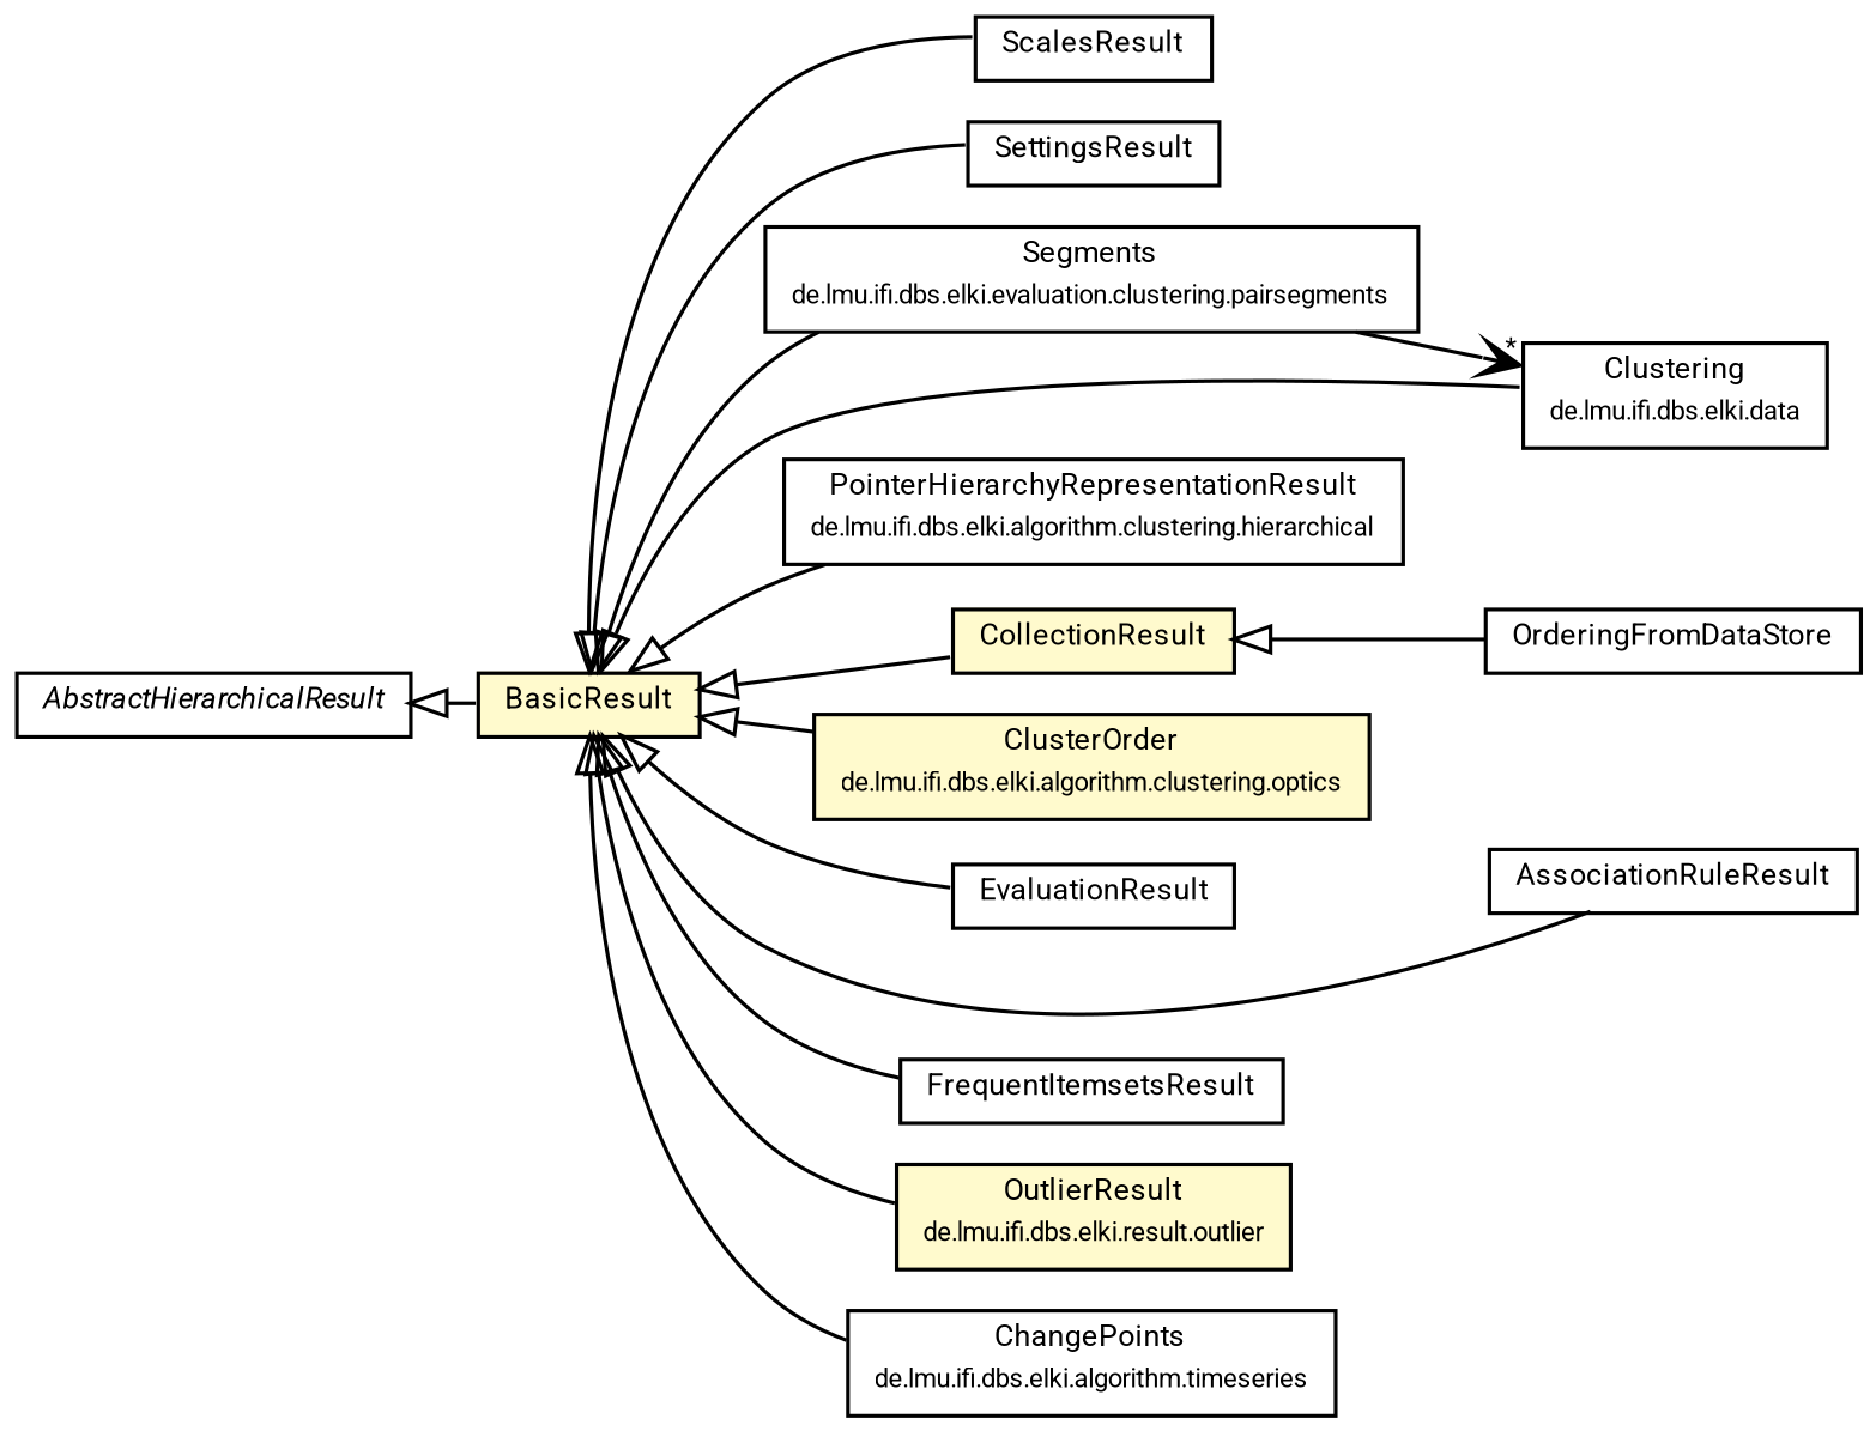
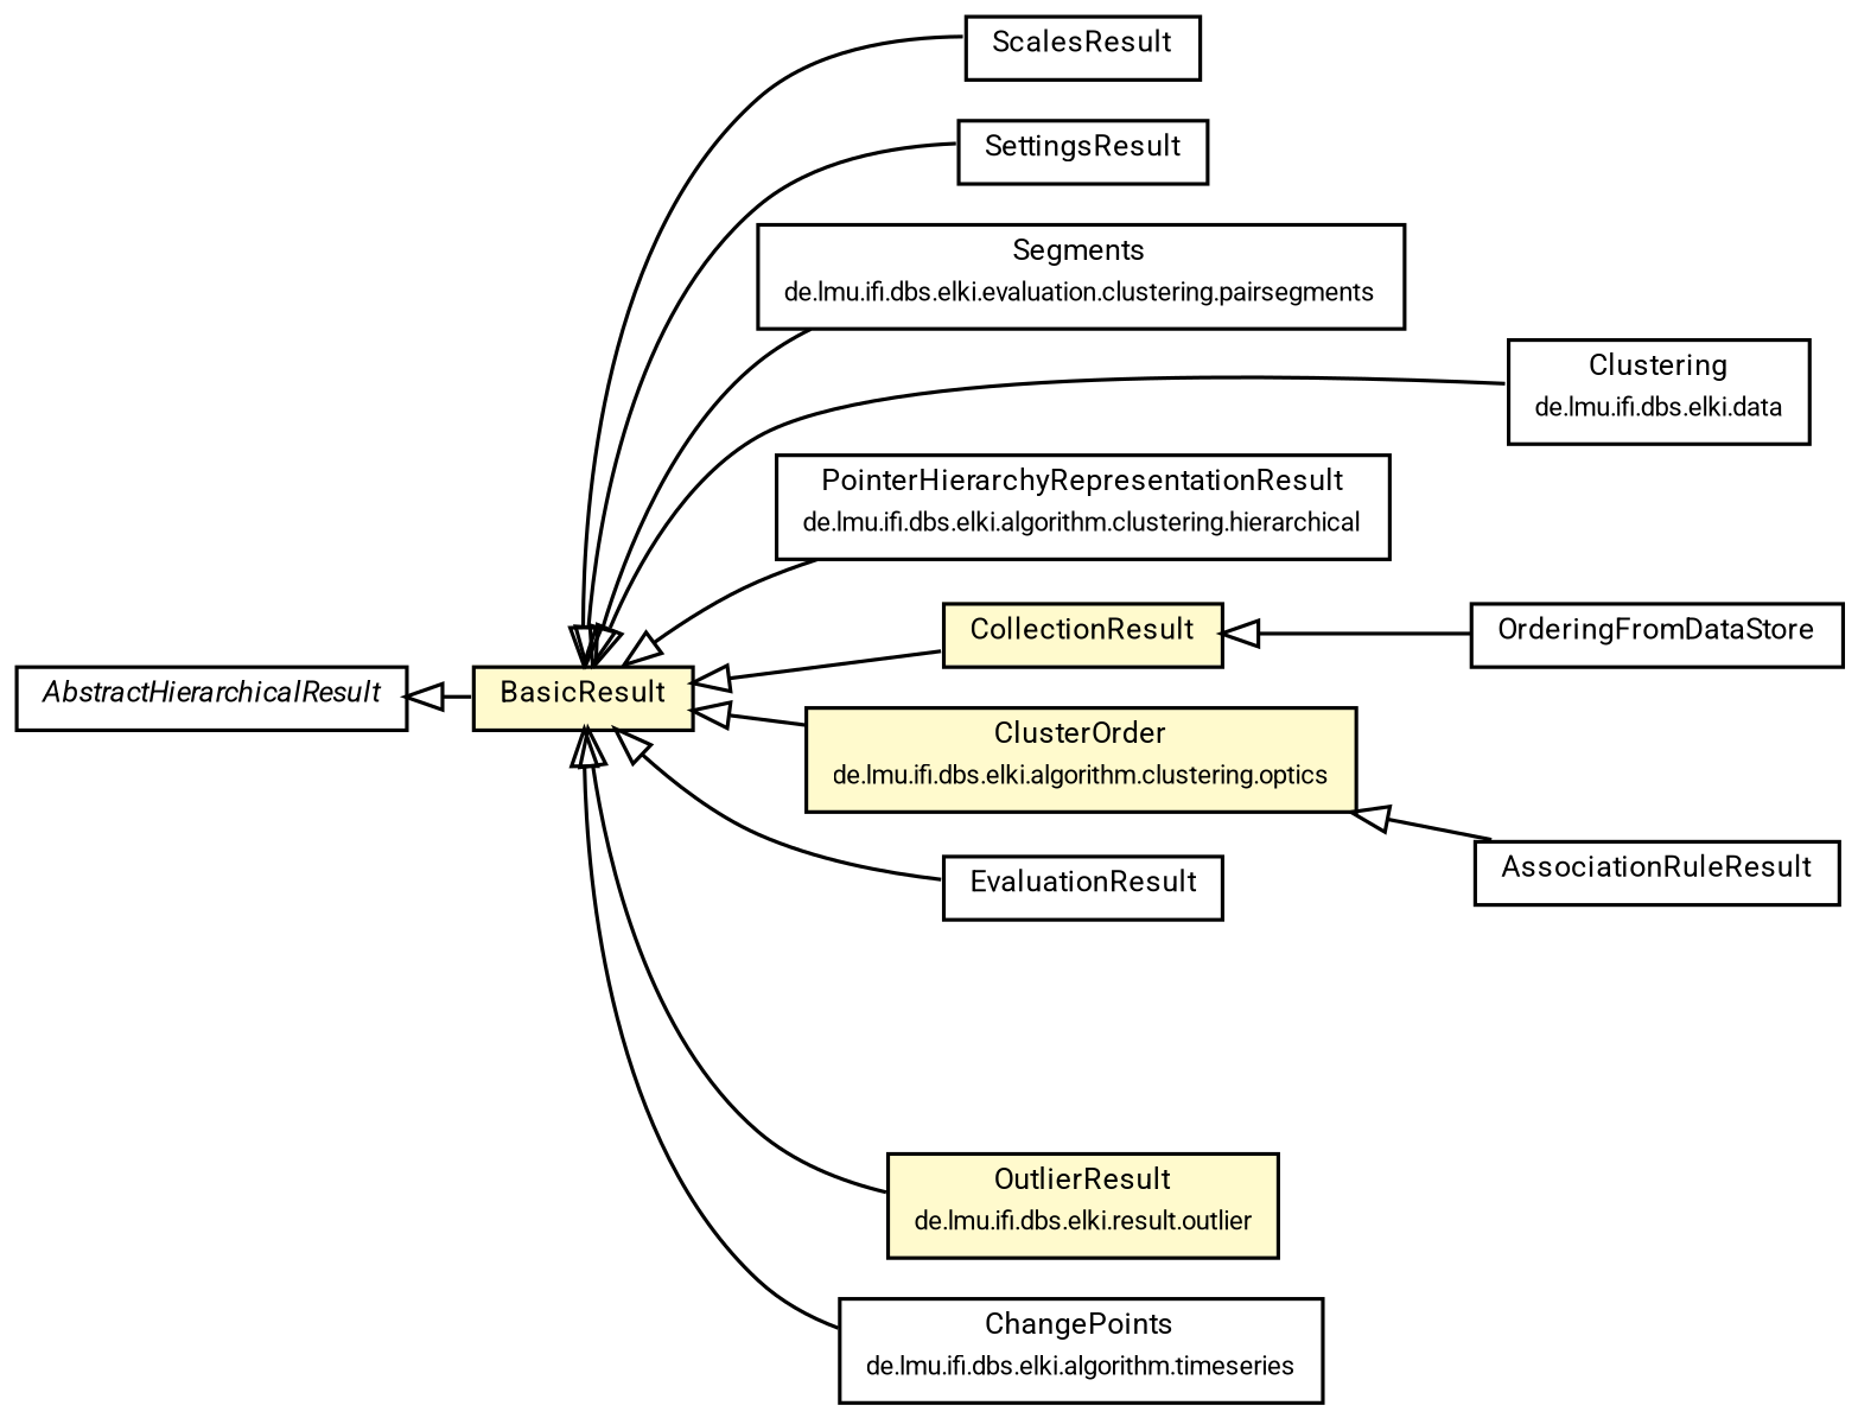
  digraph {
    fontname="Playfair Display"
    nodesep=0.15
    rankdir=LR
    ranksep=0.25
    node [fontcolor=black fontname="Playfair Display" fontsize=8 margin=0 shape=plaintext]
    edge [color=black fontname="Playfair Display" fontsize=7 labelfontname=Roboto labelfontsize=7 weight=10 arrowtail=empty dir=back]
    n1 [height=0 label=<<table title="de.lmu.ifi.dbs.elki.result.ScalesResult" border="0" cellborder="1" cellspacing="0" cellpadding="2" href="ScalesResult.html" target="_parent"> 		<tr><td><table border="0" cellspacing="0" cellpadding="1"> 		<tr><td align="center" balign="center"> <font face="Roboto">ScalesResult</font> </td></tr> 		</table></td></tr> 		</table>> width=0]
    n2 [height=0 label=<<table title="de.lmu.ifi.dbs.elki.result.SettingsResult" border="0" cellborder="1" cellspacing="0" cellpadding="2" href="SettingsResult.html" target="_parent"> 		<tr><td><table border="0" cellspacing="0" cellpadding="1"> 		<tr><td align="center" balign="center"> <font face="Roboto">SettingsResult</font> </td></tr> 		</table></td></tr> 		</table>> width=0]
    n3 [height=0 label=<<table title="de.lmu.ifi.dbs.elki.evaluation.clustering.pairsegments.Segments" border="0" cellborder="1" cellspacing="0" cellpadding="2" href="../evaluation/clustering/pairsegments/Segments.html" target="_parent"> 		<tr><td><table border="0" cellspacing="0" cellpadding="1"> 		<tr><td align="center" balign="center"> <font face="Roboto">Segments</font> </td></tr> 		<tr><td align="center" balign="center"> <font face="Roboto" point-size="7.0">de.lmu.ifi.dbs.elki.evaluation.clustering.pairsegments</font> </td></tr> 		</table></td></tr> 		</table>> width=0]
    n4 [height=0 label=<<table title="de.lmu.ifi.dbs.elki.data.Clustering" border="0" cellborder="1" cellspacing="0" cellpadding="2" href="../data/Clustering.html" target="_parent"> 		<tr><td><table border="0" cellspacing="0" cellpadding="1"> 		<tr><td align="center" balign="center"> <font face="Roboto">Clustering</font> </td></tr> 		<tr><td align="center" balign="center"> <font face="Roboto" point-size="7.0">de.lmu.ifi.dbs.elki.data</font> </td></tr> 		</table></td></tr> 		</table>> width=0]
    n5 [height=0 label=<<table title="de.lmu.ifi.dbs.elki.algorithm.clustering.hierarchical.PointerHierarchyRepresentationResult" border="0" cellborder="1" cellspacing="0" cellpadding="2" href="../algorithm/clustering/hierarchical/PointerHierarchyRepresentationResult.html" target="_parent"> 		<tr><td><table border="0" cellspacing="0" cellpadding="1"> 		<tr><td align="center" balign="center"> <font face="Roboto">PointerHierarchyRepresentationResult</font> </td></tr> 		<tr><td align="center" balign="center"> <font face="Roboto" point-size="7.0">de.lmu.ifi.dbs.elki.algorithm.clustering.hierarchical</font> </td></tr> 		</table></td></tr> 		</table>> width=0]
    n6 [height=0 label=<<table title="de.lmu.ifi.dbs.elki.algorithm.clustering.optics.ClusterOrder" border="0" cellborder="1" cellspacing="0" cellpadding="2" bgcolor="LemonChiffon" href="../algorithm/clustering/optics/ClusterOrder.html" target="_parent"> 		<tr><td><table border="0" cellspacing="0" cellpadding="1"> 		<tr><td align="center" balign="center"> <font face="Roboto">ClusterOrder</font> </td></tr> 		<tr><td align="center" balign="center"> <font face="Roboto" point-size="7.0">de.lmu.ifi.dbs.elki.algorithm.clustering.optics</font> </td></tr> 		</table></td></tr> 		</table>> width=0]
    n7 [height=0 label=<<table title="de.lmu.ifi.dbs.elki.result.BasicResult" border="0" cellborder="1" cellspacing="0" cellpadding="2" bgcolor="lemonChiffon" href="BasicResult.html" target="_parent"> 		<tr><td><table border="0" cellspacing="0" cellpadding="1"> 		<tr><td align="center" balign="center"> <font face="Roboto">BasicResult</font> </td></tr> 		</table></td></tr> 		</table>> width=0]
    n8 [height=0 label=<<table title="de.lmu.ifi.dbs.elki.result.CollectionResult" border="0" cellborder="1" cellspacing="0" cellpadding="2" bgcolor="LemonChiffon" href="CollectionResult.html" target="_parent"> 		<tr><td><table border="0" cellspacing="0" cellpadding="1"> 		<tr><td align="center" balign="center"> <font face="Roboto">CollectionResult</font> </td></tr> 		</table></td></tr> 		</table>> width=0]
    n9 [height=0 label=<<table title="de.lmu.ifi.dbs.elki.result.EvaluationResult" border="0" cellborder="1" cellspacing="0" cellpadding="2" href="EvaluationResult.html" target="_parent"> 		<tr><td><table border="0" cellspacing="0" cellpadding="1"> 		<tr><td align="center" balign="center"> <font face="Roboto">EvaluationResult</font> </td></tr> 		</table></td></tr> 		</table>> width=0]
    n10 [height=0 label=<<table title="de.lmu.ifi.dbs.elki.result.AssociationRuleResult" border="0" cellborder="1" cellspacing="0" cellpadding="2" href="AssociationRuleResult.html" target="_parent"> 		<tr><td><table border="0" cellspacing="0" cellpadding="1"> 		<tr><td align="center" balign="center"> <font face="Roboto">AssociationRuleResult</font> </td></tr> 		</table></td></tr> 		</table>> width=0]
-   n11 [height=0 label=<<table title="de.lmu.ifi.dbs.elki.result.FrequentItemsetsResult" border="0" cellborder="1" cellspacing="0" cellpadding="2" href="FrequentItemsetsResult.html" target="_parent"> 		<tr><td><table border="0" cellspacing="0" cellpadding="1"> 		<tr><td align="center" balign="center"> <font face="Roboto">FrequentItemsetsResult</font> </td></tr> 		</table></td></tr> 		</table>> width=0]
    n12 [height=0 label=<<table title="de.lmu.ifi.dbs.elki.result.outlier.OutlierResult" border="0" cellborder="1" cellspacing="0" cellpadding="2" bgcolor="LemonChiffon" href="outlier/OutlierResult.html" target="_parent"> 		<tr><td><table border="0" cellspacing="0" cellpadding="1"> 		<tr><td align="center" balign="center"> <font face="Roboto">OutlierResult</font> </td></tr> 		<tr><td align="center" balign="center"> <font face="Roboto" point-size="7.0">de.lmu.ifi.dbs.elki.result.outlier</font> </td></tr> 		</table></td></tr> 		</table>> width=0]
    n13 [height=0 label=<<table title="de.lmu.ifi.dbs.elki.algorithm.timeseries.ChangePoints" border="0" cellborder="1" cellspacing="0" cellpadding="2" href="../algorithm/timeseries/ChangePoints.html" target="_parent"> 		<tr><td><table border="0" cellspacing="0" cellpadding="1"> 		<tr><td align="center" balign="center"> <font face="Roboto">ChangePoints</font> </td></tr> 		<tr><td align="center" balign="center"> <font face="Roboto" point-size="7.0">de.lmu.ifi.dbs.elki.algorithm.timeseries</font> </td></tr> 		</table></td></tr> 		</table>> width=0]
    n14 [height=0 label=<<table title="de.lmu.ifi.dbs.elki.result.OrderingFromDataStore" border="0" cellborder="1" cellspacing="0" cellpadding="2" href="OrderingFromDataStore.html" target="_parent"> 		<tr><td><table border="0" cellspacing="0" cellpadding="1"> 		<tr><td align="center" balign="center"> <font face="Roboto">OrderingFromDataStore</font> </td></tr> 		</table></td></tr> 		</table>> width=0]
    n15 [height=0 label=<<table title="de.lmu.ifi.dbs.elki.result.AbstractHierarchicalResult" border="0" cellborder="1" cellspacing="0" cellpadding="2" href="AbstractHierarchicalResult.html" target="_parent"> 		<tr><td><table border="0" cellspacing="0" cellpadding="1"> 		<tr><td align="center" balign="center"> <font face="Roboto"><i>AbstractHierarchicalResult</i></font> </td></tr> 		</table></td></tr> 		</table>> width=0]
-   n3 -> n4 [arrowhead=open headlabel="*" weight=1 arrowtail="" dir=""]
    n7 -> n1
    n7 -> n2
    n7 -> n3
    n7 -> n4
    n7 -> n5
    n7 -> n6
    n7 -> n8
    n7 -> n9
-   n7 -> n10
-   n7 -> n11
+   n6 -> n10
    n7 -> n12
    n7 -> n13
    n8 -> n14
    n15 -> n7
  }
